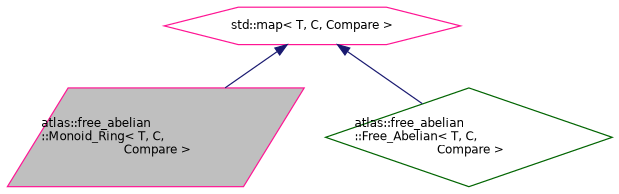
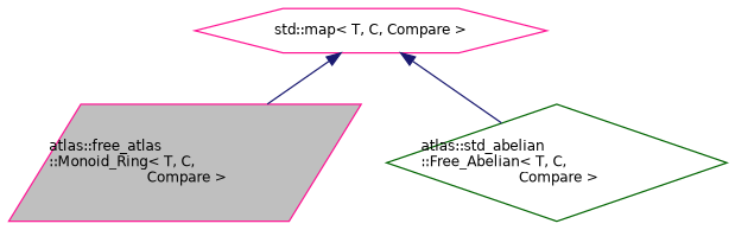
  digraph {
    node [color=deeppink fillcolor=white fontname=Helvetica fontsize=10 style=filled]
    edge [color=midnightblue dir=back fontname=Helvetica fontsize=10 labelfontname=Helvetica labelfontsize=10 style=solid]
-   n1 [fillcolor=grey75 fontcolor=black height=0.2 label="atlas::free_abelian\l::Monoid_Ring\< T, C,\l Compare \>" shape=parallelogram width=0.4]
-   n2 [color=darkgreen height=0.2 label="atlas::free_abelian\l::Free_Abelian\< T, C,\l Compare \>" shape=diamond width=0.4]
+   n1 [fillcolor=grey75 fontcolor=black height=0.2 label="atlas::free_atlas\l::Monoid_Ring\< T, C,\l Compare \>" shape=parallelogram width=0.4]
+   n2 [color=darkgreen height=0.2 label="atlas::std_abelian\l::Free_Abelian\< T, C,\l Compare \>" shape=diamond width=0.4]
    n3 [height=0.2 label="std::map\< T, C, Compare \>" shape=hexagon width=0.4]
    n3 -> n1
    n3 -> n2
  }
